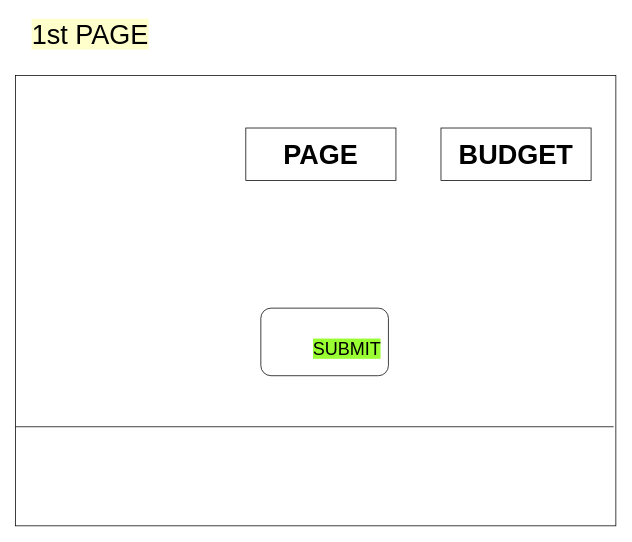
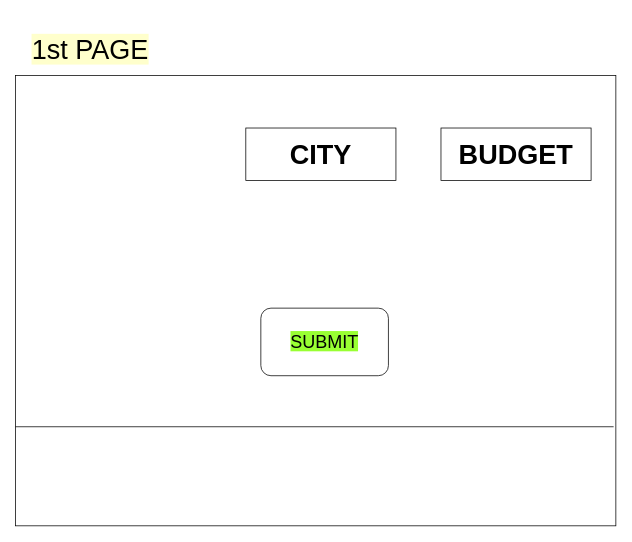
  <mxCell id="0" />
  <mxCell id="1" parent="0" />
  <mxCell id="2" value="" style="rounded=0;whiteSpace=wrap;html=1;" vertex="1" parent="1"><mxGeometry x="20" y="100" width="800" height="600" as="geometry" /></mxCell>
  <mxCell id="3" value="" style="rounded=0;whiteSpace=wrap;html=1;" vertex="1" parent="1"><mxGeometry x="327" y="170" width="200" height="70" as="geometry" /></mxCell>
  <mxCell id="4" value="" style="rounded=0;whiteSpace=wrap;html=1;" vertex="1" parent="1"><mxGeometry x="587" y="170" width="200" height="70" as="geometry" /></mxCell>
- <mxCell id="5" value="&lt;font style=&quot;font-size: 36px&quot;&gt;&lt;b&gt;PAGE&lt;/b&gt;&lt;/font&gt;" style="text;html=1;strokeColor=none;fillColor=none;align=center;verticalAlign=middle;whiteSpace=wrap;rounded=0;" vertex="1" parent="1"><mxGeometry x="382" y="185" width="90" height="40" as="geometry" /></mxCell>
+ <mxCell id="5" value="&lt;font style=&quot;font-size: 36px&quot;&gt;&lt;b&gt;CITY&lt;/b&gt;&lt;/font&gt;" style="text;html=1;strokeColor=none;fillColor=none;align=center;verticalAlign=middle;whiteSpace=wrap;rounded=0;" vertex="1" parent="1"><mxGeometry x="382" y="185" width="90" height="40" as="geometry" /></mxCell>
  <mxCell id="6" value="&lt;font style=&quot;font-size: 36px&quot;&gt;&lt;b&gt;BUDGET&lt;/b&gt;&lt;/font&gt;" style="text;html=1;strokeColor=none;fillColor=none;align=center;verticalAlign=middle;whiteSpace=wrap;rounded=0;" vertex="1" parent="1"><mxGeometry x="647" y="187.5" width="80" height="35" as="geometry" /></mxCell>
  <mxCell id="7" value="" style="rounded=1;whiteSpace=wrap;html=1;" vertex="1" parent="1"><mxGeometry x="347" y="410" width="170" height="90" as="geometry" /></mxCell>
- <mxCell id="8" value="&lt;font style=&quot;font-size: 24px ; background-color: rgb(153 , 255 , 51)&quot;&gt;SUBMIT&lt;/font&gt;" style="text;html=1;strokeColor=none;fillColor=none;align=center;verticalAlign=middle;whiteSpace=wrap;rounded=0;" vertex="1" parent="1"><mxGeometry x="412" y="447.5" width="100" height="35" as="geometry" /></mxCell>
+ <mxCell id="8" value="&lt;font style=&quot;font-size: 24px ; background-color: rgb(153 , 255 , 51)&quot;&gt;SUBMIT&lt;/font&gt;" style="text;html=1;strokeColor=none;fillColor=none;align=center;verticalAlign=middle;whiteSpace=wrap;rounded=0;" vertex="1" parent="1"><mxGeometry x="382" y="437.5" width="100" height="35" as="geometry" /></mxCell>
  <mxCell id="9" value="" style="line;strokeWidth=1;fillColor=none;align=left;verticalAlign=middle;spacingTop=-1;spacingLeft=3;spacingRight=3;rotatable=0;labelPosition=right;points=[];portConstraint=eastwest;" vertex="1" parent="1"><mxGeometry x="20" y="564" width="797" height="8" as="geometry" /></mxCell>
- <mxCell id="10" value="&lt;font style=&quot;background-color: rgb(255 , 255 , 204) ; font-size: 36px&quot;&gt;1st PAGE&lt;/font&gt;" style="text;html=1;strokeColor=none;fillColor=none;align=center;verticalAlign=middle;whiteSpace=wrap;rounded=0;" vertex="1" parent="1"><mxGeometry x="20" y="20" width="200" height="50" as="geometry" /></mxCell>
+ <mxCell id="10" value="&lt;font style=&quot;background-color: rgb(255 , 255 , 204) ; font-size: 36px&quot;&gt;1st PAGE&lt;/font&gt;" style="text;html=1;strokeColor=none;fillColor=none;align=center;verticalAlign=middle;whiteSpace=wrap;rounded=0;" vertex="1" parent="1"><mxGeometry x="20" y="40" width="200" height="50" as="geometry" /></mxCell>
